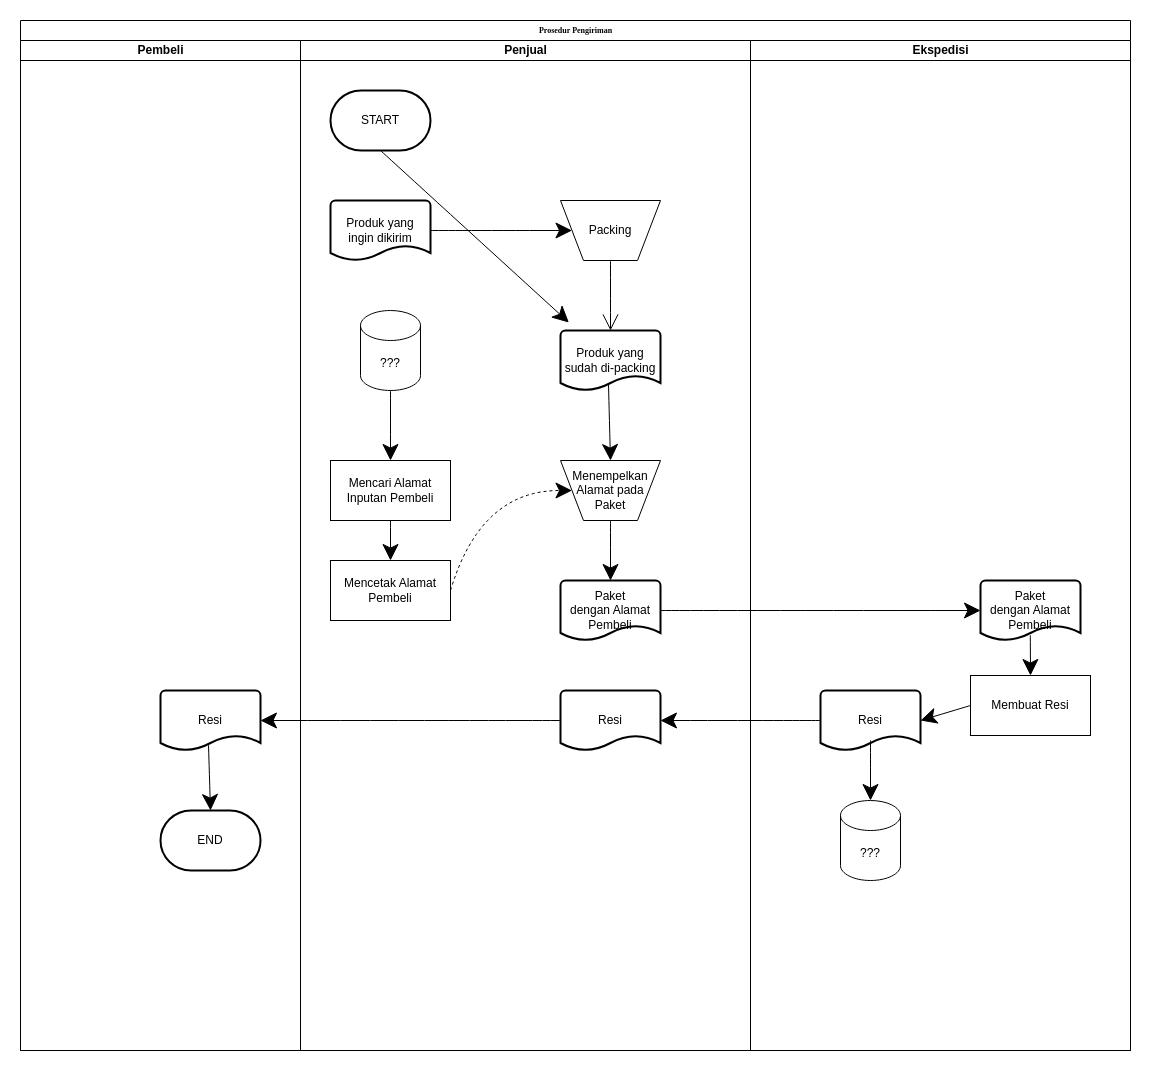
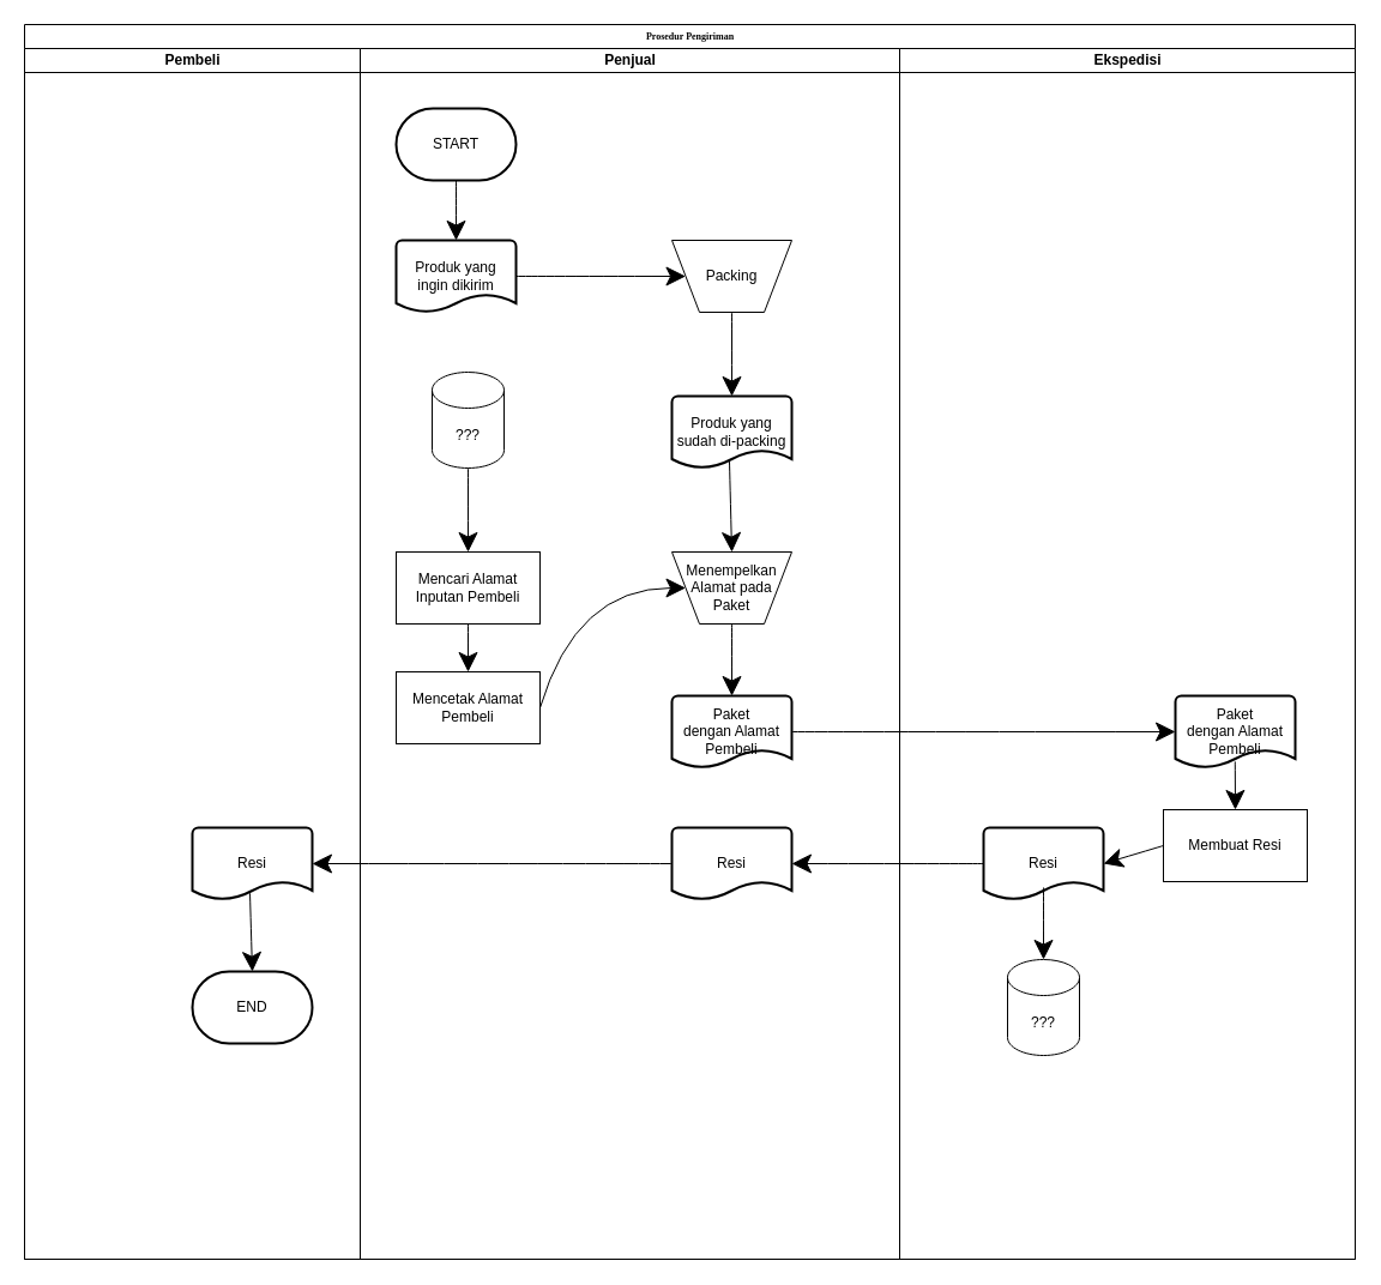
  <mxCell id="0" />
  <mxCell id="1" parent="0" />
  <mxCell id="2" value="Prosedur Pengiriman" style="swimlane;html=1;childLayout=stackLayout;startSize=20;rounded=0;shadow=0;labelBackgroundColor=none;strokeWidth=1;fontFamily=Verdana;fontSize=8;align=center;" parent="1" vertex="1"><mxGeometry x="20" y="20" width="1110" height="1030" as="geometry" /></mxCell>
  <mxCell id="3" value="Pembeli" style="swimlane;html=1;startSize=20;" parent="2" vertex="1"><mxGeometry y="20" width="280" height="1010" as="geometry" /></mxCell>
  <mxCell id="4" value="Resi" style="strokeWidth=2;html=1;shape=mxgraph.flowchart.document2;whiteSpace=wrap;size=0.25;" parent="3" vertex="1"><mxGeometry x="140" y="650" width="100" height="60" as="geometry" /></mxCell>
  <mxCell id="5" value="END" style="strokeWidth=2;html=1;shape=mxgraph.flowchart.terminator;whiteSpace=wrap;" parent="3" vertex="1"><mxGeometry x="140" y="770" width="100" height="60" as="geometry" /></mxCell>
  <mxCell id="6" value="" style="endArrow=classic;html=1;rounded=0;startSize=14;endSize=14;sourcePerimeterSpacing=8;targetPerimeterSpacing=8;curved=1;exitX=0.48;exitY=0.902;exitDx=0;exitDy=0;exitPerimeter=0;entryX=0.5;entryY=0;entryDx=0;entryDy=0;entryPerimeter=0;" parent="3" source="4" target="5" edge="1"><mxGeometry width="50" height="50" relative="1" as="geometry"><mxPoint x="360" y="730" as="sourcePoint" /><mxPoint x="410" y="680" as="targetPoint" /></mxGeometry></mxCell>
  <mxCell id="7" style="edgeStyle=orthogonalEdgeStyle;rounded=1;html=1;labelBackgroundColor=none;startArrow=none;startFill=0;startSize=5;endArrow=classicThin;endFill=1;endSize=5;jettySize=auto;orthogonalLoop=1;strokeWidth=1;fontFamily=Verdana;fontSize=8" parent="2" edge="1"><mxGeometry relative="1" as="geometry"><mxPoint x="610" y="690" as="sourcePoint" /></mxGeometry></mxCell>
  <mxCell id="8" value="" style="endArrow=classic;html=1;rounded=0;startSize=14;endSize=14;sourcePerimeterSpacing=8;targetPerimeterSpacing=8;curved=1;exitX=1;exitY=0.5;exitDx=0;exitDy=0;exitPerimeter=0;entryX=0;entryY=0.5;entryDx=0;entryDy=0;entryPerimeter=0;" parent="2" source="19" target="29" edge="1"><mxGeometry width="50" height="50" relative="1" as="geometry"><mxPoint x="680" y="490" as="sourcePoint" /><mxPoint x="730" y="440" as="targetPoint" /></mxGeometry></mxCell>
  <mxCell id="9" value="Penjual" style="swimlane;html=1;startSize=20;" parent="2" vertex="1"><mxGeometry x="280" y="20" width="450" height="1010" as="geometry" /></mxCell>
  <mxCell id="10" value="START" style="strokeWidth=2;html=1;shape=mxgraph.flowchart.terminator;whiteSpace=wrap;" parent="9" vertex="1"><mxGeometry x="30" y="50" width="100" height="60" as="geometry" /></mxCell>
  <mxCell id="11" value="Packing" style="verticalLabelPosition=middle;verticalAlign=middle;html=1;shape=trapezoid;perimeter=trapezoidPerimeter;whiteSpace=wrap;size=0.23;arcSize=10;flipV=1;labelPosition=center;align=center;" parent="9" vertex="1"><mxGeometry x="260" y="160" width="100" height="60" as="geometry" /></mxCell>
  <mxCell id="12" value="Produk yang &lt;br&gt;ingin dikirim" style="strokeWidth=2;html=1;shape=mxgraph.flowchart.document2;whiteSpace=wrap;size=0.25;" parent="9" vertex="1"><mxGeometry x="30" y="160" width="100" height="60" as="geometry" /></mxCell>
- <mxCell id="13" value="" style="endArrow=classic;html=1;rounded=0;startSize=14;endSize=14;sourcePerimeterSpacing=8;targetPerimeterSpacing=8;curved=1;exitX=0.5;exitY=1;exitDx=0;exitDy=0;exitPerimeter=0;" parent="9" source="10" target="15" edge="1"><mxGeometry width="50" height="50" relative="1" as="geometry"><mxPoint x="30" y="220" as="sourcePoint" /><mxPoint x="80" y="140" as="targetPoint" /></mxGeometry></mxCell>
+ <mxCell id="13" value="" style="endArrow=classic;html=1;rounded=0;startSize=14;endSize=14;sourcePerimeterSpacing=8;targetPerimeterSpacing=8;curved=1;exitX=0.5;exitY=1;exitDx=0;exitDy=0;exitPerimeter=0;entryX=0.5;entryY=0;entryDx=0;entryDy=0;entryPerimeter=0;" parent="9" source="10" target="12" edge="1"><mxGeometry width="50" height="50" relative="1" as="geometry"><mxPoint x="30" y="220" as="sourcePoint" /><mxPoint x="80" y="140" as="targetPoint" /></mxGeometry></mxCell>
  <mxCell id="14" value="" style="endArrow=classic;html=1;rounded=0;startSize=14;endSize=14;sourcePerimeterSpacing=8;targetPerimeterSpacing=8;curved=1;exitX=1;exitY=0.5;exitDx=0;exitDy=0;exitPerimeter=0;entryX=0;entryY=0.5;entryDx=0;entryDy=0;" parent="9" source="12" target="11" edge="1"><mxGeometry width="50" height="50" relative="1" as="geometry"><mxPoint x="110" y="300" as="sourcePoint" /><mxPoint x="160" y="250" as="targetPoint" /></mxGeometry></mxCell>
  <mxCell id="15" value="Produk yang sudah di-packing" style="strokeWidth=2;html=1;shape=mxgraph.flowchart.document2;whiteSpace=wrap;size=0.25;" parent="9" vertex="1"><mxGeometry x="260" y="290" width="100" height="60" as="geometry" /></mxCell>
- <mxCell id="16" value="" style="endArrow=open;html=1;rounded=0;startSize=14;endSize=14;sourcePerimeterSpacing=8;targetPerimeterSpacing=8;curved=1;exitX=0.5;exitY=1;exitDx=0;exitDy=0;entryX=0.5;entryY=0;entryDx=0;entryDy=0;entryPerimeter=0;" parent="9" source="11" target="15" edge="1"><mxGeometry width="50" height="50" relative="1" as="geometry"><mxPoint x="110" y="410" as="sourcePoint" /><mxPoint x="160" y="360" as="targetPoint" /></mxGeometry></mxCell>
+ <mxCell id="16" value="" style="endArrow=classic;html=1;rounded=0;startSize=14;endSize=14;sourcePerimeterSpacing=8;targetPerimeterSpacing=8;curved=1;exitX=0.5;exitY=1;exitDx=0;exitDy=0;entryX=0.5;entryY=0;entryDx=0;entryDy=0;entryPerimeter=0;" parent="9" source="11" target="15" edge="1"><mxGeometry width="50" height="50" relative="1" as="geometry"><mxPoint x="110" y="410" as="sourcePoint" /><mxPoint x="160" y="360" as="targetPoint" /></mxGeometry></mxCell>
  <mxCell id="17" value="???" style="shape=cylinder3;whiteSpace=wrap;html=1;boundedLbl=1;backgroundOutline=1;size=15;" parent="9" vertex="1"><mxGeometry x="60" y="270" width="60" height="80" as="geometry" /></mxCell>
  <mxCell id="18" value="" style="endArrow=classic;html=1;rounded=0;startSize=14;endSize=14;sourcePerimeterSpacing=8;targetPerimeterSpacing=8;curved=1;exitX=0.5;exitY=1;exitDx=0;exitDy=0;exitPerimeter=0;entryX=0.5;entryY=0;entryDx=0;entryDy=0;" parent="9" source="17" target="20" edge="1"><mxGeometry width="50" height="50" relative="1" as="geometry"><mxPoint x="110" y="390" as="sourcePoint" /><mxPoint x="110" y="390" as="targetPoint" /></mxGeometry></mxCell>
  <mxCell id="19" value="Paket&lt;br&gt;dengan Alamat Pembeli" style="strokeWidth=2;html=1;shape=mxgraph.flowchart.document2;whiteSpace=wrap;size=0.25;" parent="9" vertex="1"><mxGeometry x="260" y="540" width="100" height="60" as="geometry" /></mxCell>
  <mxCell id="20" value="Mencari Alamat&lt;br&gt;Inputan Pembeli" style="rounded=0;whiteSpace=wrap;html=1;" parent="9" vertex="1"><mxGeometry x="30" y="420" width="120" height="60" as="geometry" /></mxCell>
  <mxCell id="21" value="Mencetak Alamat&lt;br&gt;Pembeli" style="rounded=0;whiteSpace=wrap;html=1;" parent="9" vertex="1"><mxGeometry x="30" y="520" width="120" height="60" as="geometry" /></mxCell>
  <mxCell id="22" value="" style="endArrow=classic;html=1;rounded=0;startSize=14;endSize=14;sourcePerimeterSpacing=8;targetPerimeterSpacing=8;curved=1;exitX=0.5;exitY=1;exitDx=0;exitDy=0;entryX=0.5;entryY=0;entryDx=0;entryDy=0;" parent="9" source="20" target="21" edge="1"><mxGeometry width="50" height="50" relative="1" as="geometry"><mxPoint x="340" y="500" as="sourcePoint" /><mxPoint x="390" y="450" as="targetPoint" /></mxGeometry></mxCell>
  <mxCell id="23" value="Menempelkan Alamat pada Paket" style="verticalLabelPosition=middle;verticalAlign=middle;html=1;shape=trapezoid;perimeter=trapezoidPerimeter;whiteSpace=wrap;size=0.23;arcSize=10;flipV=1;labelPosition=center;align=center;" parent="9" vertex="1"><mxGeometry x="260" y="420" width="100" height="60" as="geometry" /></mxCell>
- <mxCell id="24" value="" style="endArrow=classic;html=1;rounded=0;startSize=14;endSize=14;sourcePerimeterSpacing=8;targetPerimeterSpacing=8;curved=1;exitX=1;exitY=0.5;exitDx=0;exitDy=0;entryX=0;entryY=0.5;entryDx=0;entryDy=0;dashed=1;" parent="9" source="21" target="23" edge="1"><mxGeometry width="50" height="50" relative="1" as="geometry"><mxPoint x="340" y="570" as="sourcePoint" /><mxPoint x="390" y="520" as="targetPoint" /><Array as="points"><mxPoint x="180" y="450" /></Array></mxGeometry></mxCell>
+ <mxCell id="24" value="" style="endArrow=classic;html=1;rounded=0;startSize=14;endSize=14;sourcePerimeterSpacing=8;targetPerimeterSpacing=8;curved=1;exitX=1;exitY=0.5;exitDx=0;exitDy=0;entryX=0;entryY=0.5;entryDx=0;entryDy=0;" parent="9" source="21" target="23" edge="1"><mxGeometry width="50" height="50" relative="1" as="geometry"><mxPoint x="340" y="570" as="sourcePoint" /><mxPoint x="390" y="520" as="targetPoint" /><Array as="points"><mxPoint x="180" y="450" /></Array></mxGeometry></mxCell>
  <mxCell id="25" value="" style="endArrow=classic;html=1;rounded=0;startSize=14;endSize=14;sourcePerimeterSpacing=8;targetPerimeterSpacing=8;curved=1;exitX=0.48;exitY=0.908;exitDx=0;exitDy=0;exitPerimeter=0;entryX=0.5;entryY=0;entryDx=0;entryDy=0;" parent="9" source="15" target="23" edge="1"><mxGeometry width="50" height="50" relative="1" as="geometry"><mxPoint x="340" y="480" as="sourcePoint" /><mxPoint x="390" y="430" as="targetPoint" /></mxGeometry></mxCell>
  <mxCell id="26" value="" style="endArrow=classic;html=1;rounded=0;startSize=14;endSize=14;sourcePerimeterSpacing=8;targetPerimeterSpacing=8;curved=1;exitX=0.5;exitY=1;exitDx=0;exitDy=0;entryX=0.5;entryY=0;entryDx=0;entryDy=0;entryPerimeter=0;" parent="9" source="23" target="19" edge="1"><mxGeometry width="50" height="50" relative="1" as="geometry"><mxPoint x="340" y="660" as="sourcePoint" /><mxPoint x="390" y="610" as="targetPoint" /></mxGeometry></mxCell>
  <mxCell id="27" value="Resi" style="strokeWidth=2;html=1;shape=mxgraph.flowchart.document2;whiteSpace=wrap;size=0.25;" parent="9" vertex="1"><mxGeometry x="260" y="650" width="100" height="60" as="geometry" /></mxCell>
  <mxCell id="28" value="Ekspedisi" style="swimlane;html=1;startSize=20;" parent="2" vertex="1"><mxGeometry x="730" y="20" width="380" height="1010" as="geometry" /></mxCell>
  <mxCell id="29" value="Paket&lt;br&gt;dengan Alamat Pembeli" style="strokeWidth=2;html=1;shape=mxgraph.flowchart.document2;whiteSpace=wrap;size=0.25;" parent="28" vertex="1"><mxGeometry x="230" y="540" width="100" height="60" as="geometry" /></mxCell>
  <mxCell id="30" value="Membuat Resi" style="rounded=0;whiteSpace=wrap;html=1;" parent="28" vertex="1"><mxGeometry x="220" y="635" width="120" height="60" as="geometry" /></mxCell>
  <mxCell id="31" value="Resi" style="strokeWidth=2;html=1;shape=mxgraph.flowchart.document2;whiteSpace=wrap;size=0.25;" parent="28" vertex="1"><mxGeometry x="70" y="650" width="100" height="60" as="geometry" /></mxCell>
  <mxCell id="32" value="???" style="shape=cylinder3;whiteSpace=wrap;html=1;boundedLbl=1;backgroundOutline=1;size=15;" parent="28" vertex="1"><mxGeometry x="90" y="760" width="60" height="80" as="geometry" /></mxCell>
  <mxCell id="33" value="" style="endArrow=classic;html=1;rounded=0;startSize=14;endSize=14;sourcePerimeterSpacing=8;targetPerimeterSpacing=8;curved=1;exitX=0.498;exitY=0.915;exitDx=0;exitDy=0;exitPerimeter=0;entryX=0.5;entryY=0;entryDx=0;entryDy=0;" parent="28" source="29" target="30" edge="1"><mxGeometry width="50" height="50" relative="1" as="geometry"><mxPoint x="60" y="590" as="sourcePoint" /><mxPoint x="110" y="540" as="targetPoint" /></mxGeometry></mxCell>
  <mxCell id="34" value="" style="endArrow=classic;html=1;rounded=0;startSize=14;endSize=14;sourcePerimeterSpacing=8;targetPerimeterSpacing=8;curved=1;exitX=0;exitY=0.5;exitDx=0;exitDy=0;entryX=1;entryY=0.5;entryDx=0;entryDy=0;entryPerimeter=0;" parent="28" source="30" target="31" edge="1"><mxGeometry width="50" height="50" relative="1" as="geometry"><mxPoint x="-110" y="760" as="sourcePoint" /><mxPoint x="-60" y="710" as="targetPoint" /></mxGeometry></mxCell>
  <mxCell id="35" value="" style="endArrow=classic;html=1;rounded=0;startSize=14;endSize=14;sourcePerimeterSpacing=8;targetPerimeterSpacing=8;curved=1;entryX=0.5;entryY=0;entryDx=0;entryDy=0;entryPerimeter=0;" parent="28" target="32" edge="1"><mxGeometry width="50" height="50" relative="1" as="geometry"><mxPoint x="120" y="700" as="sourcePoint" /><mxPoint x="-60" y="710" as="targetPoint" /></mxGeometry></mxCell>
  <mxCell id="36" value="" style="endArrow=classic;html=1;rounded=0;startSize=14;endSize=14;sourcePerimeterSpacing=8;targetPerimeterSpacing=8;curved=1;exitX=0;exitY=0.5;exitDx=0;exitDy=0;exitPerimeter=0;entryX=1;entryY=0.5;entryDx=0;entryDy=0;entryPerimeter=0;" parent="2" source="31" target="27" edge="1"><mxGeometry width="50" height="50" relative="1" as="geometry"><mxPoint x="620" y="780" as="sourcePoint" /><mxPoint x="670" y="730" as="targetPoint" /></mxGeometry></mxCell>
  <mxCell id="37" value="" style="endArrow=classic;html=1;rounded=0;startSize=14;endSize=14;sourcePerimeterSpacing=8;targetPerimeterSpacing=8;curved=1;exitX=0;exitY=0.5;exitDx=0;exitDy=0;exitPerimeter=0;entryX=1;entryY=0.5;entryDx=0;entryDy=0;entryPerimeter=0;" parent="2" source="27" target="4" edge="1"><mxGeometry width="50" height="50" relative="1" as="geometry"><mxPoint x="360" y="750" as="sourcePoint" /><mxPoint x="410" y="700" as="targetPoint" /></mxGeometry></mxCell>
